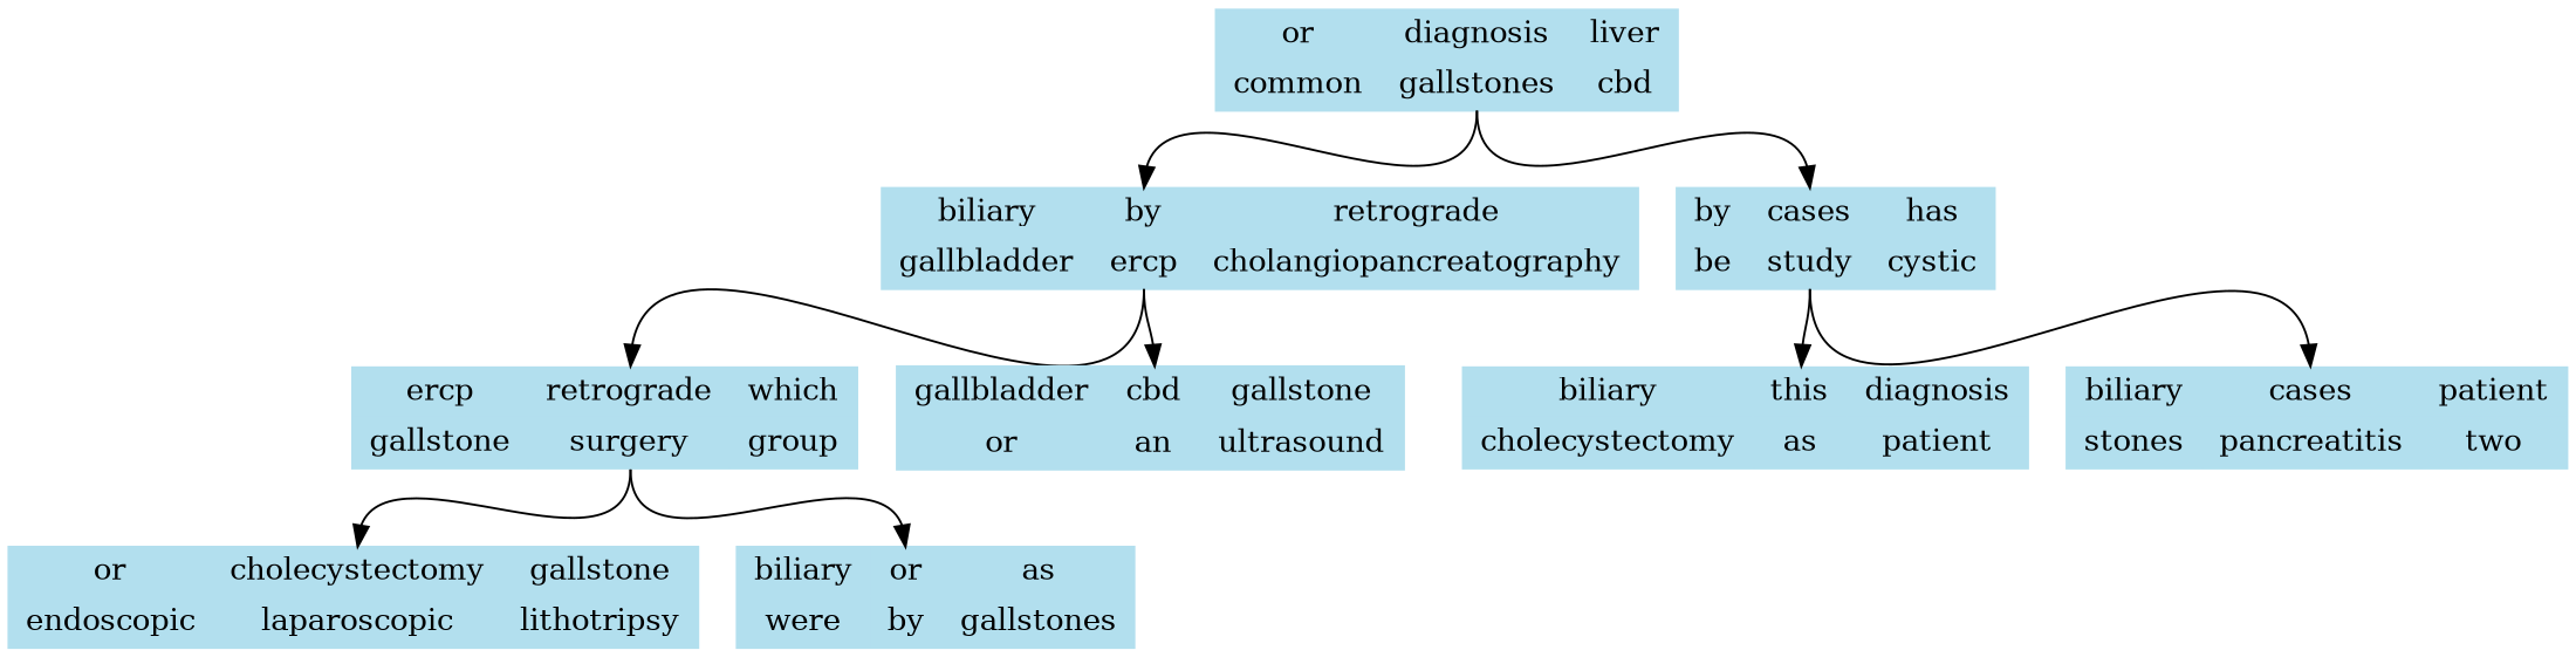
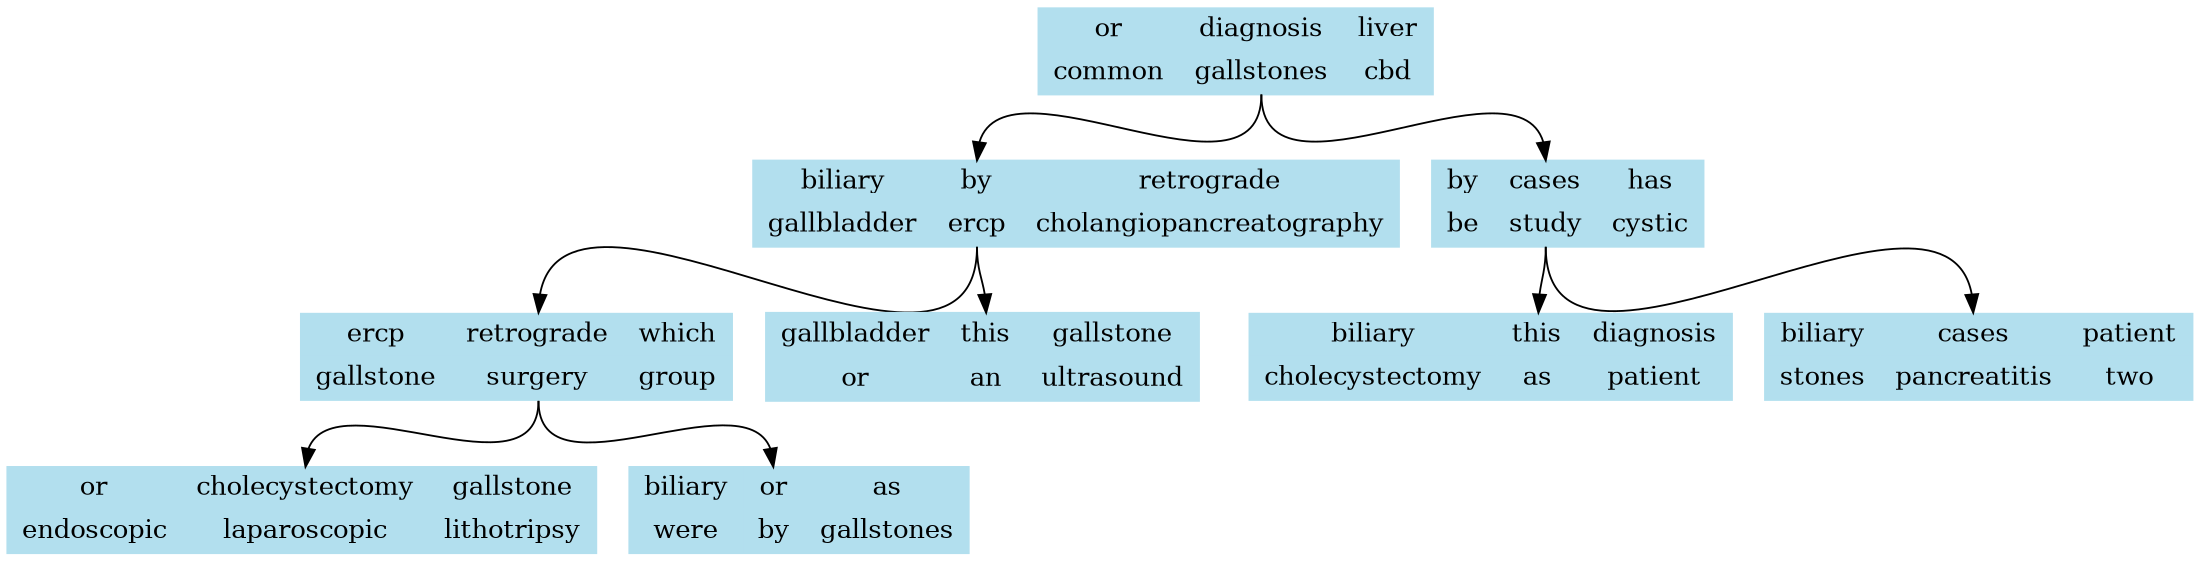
  digraph {
    node [color=lightblue2 shape=record style=filled]
    edge [headport=w2 tailport=w3]
    n1 [height=.1 label="{ <w0> or | <w1> common } | { <w2> diagnosis | <w3> gallstones } | { <w4> liver | <w5> cbd }"]
    n2 [height=.1 label="{ <w0> biliary | <w1> gallbladder } | { <w2> by | <w3> ercp } | { <w4> retrograde | <w5> cholangiopancreatography }"]
    n3 [height=.1 label="{ <w0> by | <w1> be } | { <w2> cases | <w3> study } | { <w4> has | <w5> cystic }"]
    n4 [height=.1 label="{ <w0> ercp | <w1> gallstone } | { <w2> retrograde | <w3> surgery } | { <w4> which | <w5> group }"]
-   n5 [height=.1 label="{ <w0> gallbladder | <w1> or } | { <w2> cbd | <w3> an } | { <w4> gallstone | <w5> ultrasound }"]
+   n5 [height=.1 label="{ <w0> gallbladder | <w1> or } | { <w2> this | <w3> an } | { <w4> gallstone | <w5> ultrasound }"]
    n6 [height=.1 label="{ <w0> biliary | <w1> cholecystectomy } | { <w2> this | <w3> as } | { <w4> diagnosis | <w5> patient }"]
    n7 [height=.1 label="{ <w0> biliary | <w1> stones } | { <w2> cases | <w3> pancreatitis } | { <w4> patient | <w5> two }"]
    n8 [height=.1 label="{ <w0> or | <w1> endoscopic } | { <w2> cholecystectomy | <w3> laparoscopic } | { <w4> gallstone | <w5> lithotripsy }"]
    n9 [height=.1 label="{ <w0> biliary | <w1> were } | { <w2> or | <w3> by } | { <w4> as | <w5> gallstones }"]
    n1 -> n2
    n1 -> n3
    n2 -> n4
    n2 -> n5
    n3 -> n6
    n3 -> n7
    n4 -> n8
    n4 -> n9
  }
